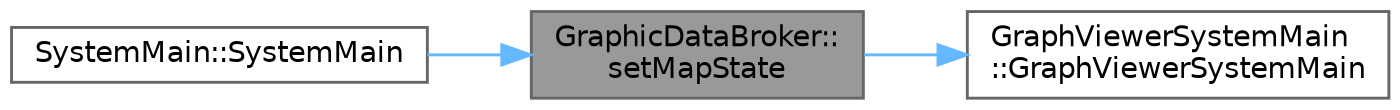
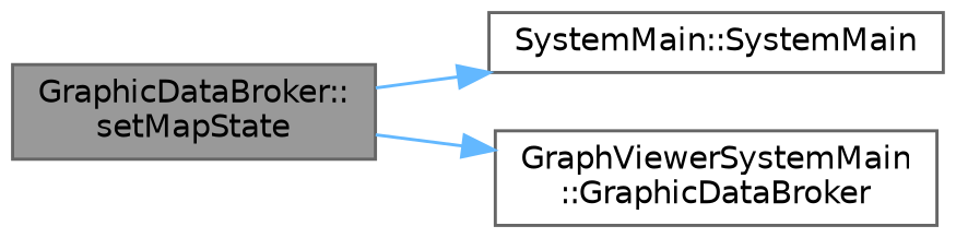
  digraph {
    rankdir=RL
    node [color=grey40 fillcolor=white fontname=Helvetica fontsize=10 shape=box style=filled]
    edge [color=steelblue1 dir=back fontname=Helvetica fontsize=10 labelfontname=Helvetica labelfontsize=10 style=solid]
    n1 [color=gray40 fillcolor=grey60 fontcolor=black height=0.2 label="GraphicDataBroker::\lsetMapState" width=0.4]
    n2 [height=0.2 label="SystemMain::SystemMain" width=0.4]
-   n3 [height=0.2 label="GraphViewerSystemMain\l::GraphViewerSystemMain" width=0.4]
-   n1 -> n2
+   n3 [height=0.2 label="GraphViewerSystemMain\l::GraphicDataBroker" width=0.4]
+   n2 -> n1
    n3 -> n1
  }
